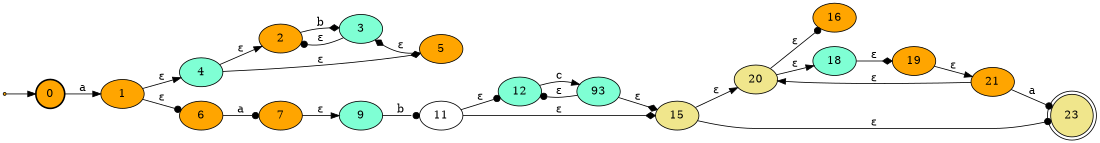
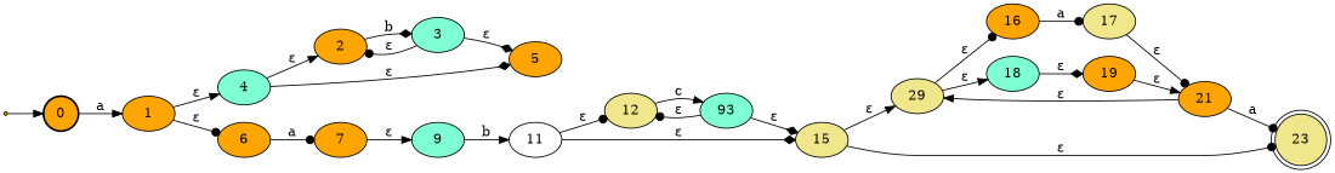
  digraph {
    rankdir=LR
    node [fillcolor=orange style=filled]
    edge [arrowhead=normal]
    0 [shape=circle style="bold,filled"]
    1
    4 [fillcolor=aquamarine]
    6
    2
    5
    7
    3 [fillcolor=aquamarine]
    9 [fillcolor=aquamarine]
    11 [fillcolor=white]
-   12 [fillcolor=aquamarine]
+   12 [fillcolor=khaki]
    15 [fillcolor=khaki]
    n13 [fillcolor=aquamarine label=93]
-   20 [fillcolor=khaki]
+   20 [fillcolor=khaki label=29]
    23 [fillcolor=khaki shape=doublecircle]
    16
    18 [fillcolor=aquamarine]
+   17 [fillcolor=khaki]
    19
    21
    start [shape=point]
    0 -> 1 [label=a]
    1 -> 4 [label="ε"]
    1 -> 6 [arrowhead=dot label="ε"]
    4 -> 2 [label="ε"]
    4 -> 5 [arrowhead=diamond label="ε"]
    6 -> 7 [arrowhead=dot label=a]
    2 -> 3 [arrowhead=diamond label=b]
    7 -> 9 [label="ε"]
    3 -> 2 [arrowhead=dot label="ε"]
-   5 -> 3 [arrowhead=diamond label="ε"]
-   9 -> 11 [arrowhead=dot label=b]
+   3 -> 5 [arrowhead=diamond label="ε"]
+   9 -> 11 [label=b]
    11 -> 12 [arrowhead=dot label="ε"]
    11 -> 15 [arrowhead=diamond label="ε"]
    12 -> n13 [label=c]
    15 -> 20 [label="ε"]
    15 -> 23 [arrowhead=dot label="ε"]
    n13 -> 12 [arrowhead=dot label="ε"]
    n13 -> 15 [arrowhead=diamond label="ε"]
    20 -> 16 [arrowhead=dot label="ε"]
    20 -> 18 [label="ε"]
+   16 -> 17 [arrowhead=dot label=a]
    18 -> 19 [arrowhead=diamond label="ε"]
+   17 -> 21 [arrowhead=dot label="ε"]
    19 -> 21 [label="ε"]
    21 -> 20 [label="ε"]
    21 -> 23 [arrowhead=dot label=a]
    start -> 0
  }
